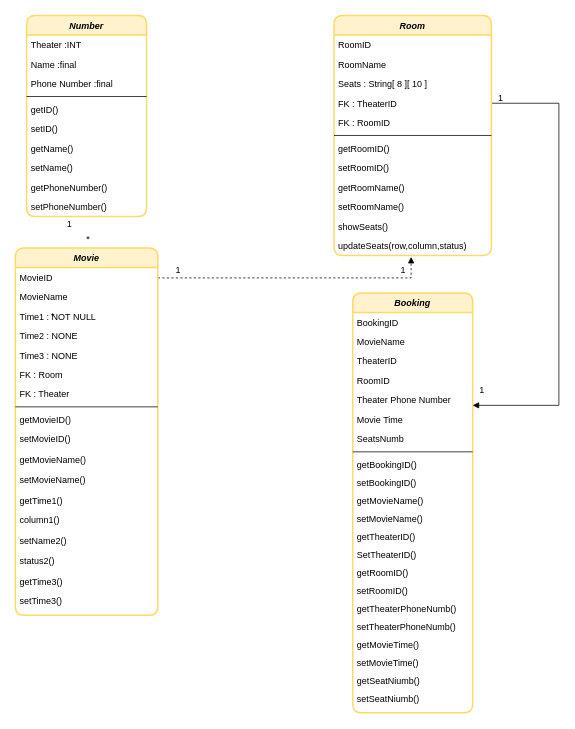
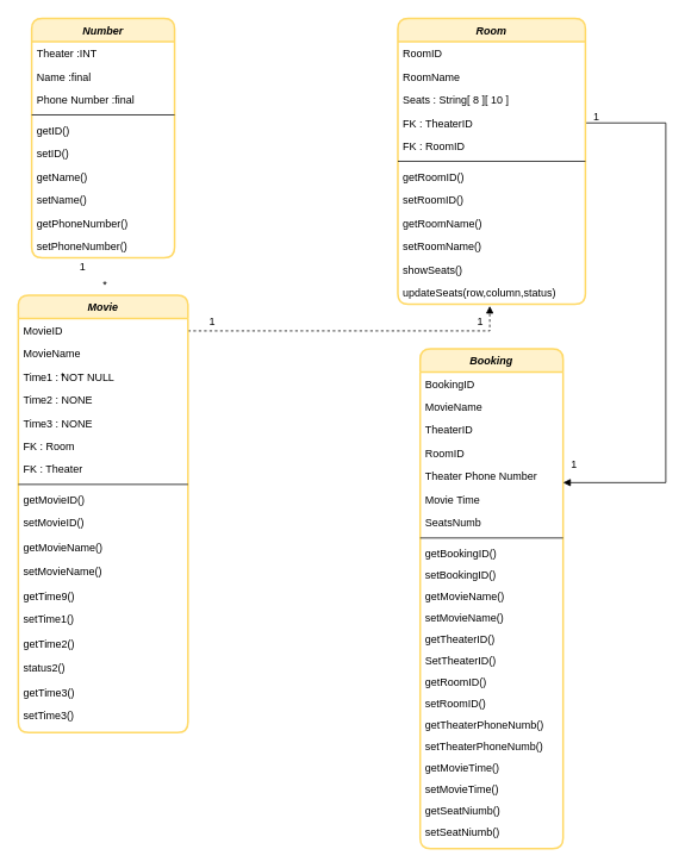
  <mxCell id="0" />
  <mxCell id="1" parent="0" />
  <mxCell id="2" value="Booking" style="swimlane;fontStyle=3;align=center;verticalAlign=top;childLayout=stackLayout;horizontal=1;startSize=26;horizontalStack=0;resizeParent=1;resizeLast=0;collapsible=1;marginBottom=0;rounded=1;shadow=0;strokeWidth=2;fillColor=#fff2cc;strokeColor=#FFD966;" parent="1" vertex="1"><mxGeometry x="470" y="390" width="160" height="560" as="geometry"><mxRectangle x="230" y="140" width="160" height="26" as="alternateBounds" /></mxGeometry></mxCell>
  <mxCell id="3" value="BookingID" style="text;align=left;verticalAlign=top;spacingLeft=4;spacingRight=4;overflow=hidden;rotatable=0;points=[[0,0.5],[1,0.5]];portConstraint=eastwest;" parent="2" vertex="1"><mxGeometry y="26" width="160" height="26" as="geometry" /></mxCell>
  <mxCell id="4" value="MovieName" style="text;align=left;verticalAlign=top;spacingLeft=4;spacingRight=4;overflow=hidden;rotatable=0;points=[[0,0.5],[1,0.5]];portConstraint=eastwest;" parent="2" vertex="1"><mxGeometry y="52" width="160" height="26" as="geometry" /></mxCell>
  <mxCell id="5" value="TheaterID" style="text;align=left;verticalAlign=top;spacingLeft=4;spacingRight=4;overflow=hidden;rotatable=0;points=[[0,0.5],[1,0.5]];portConstraint=eastwest;rounded=0;shadow=0;html=0;" parent="2" vertex="1"><mxGeometry y="78" width="160" height="26" as="geometry" /></mxCell>
  <mxCell id="6" value="RoomID" style="text;align=left;verticalAlign=top;spacingLeft=4;spacingRight=4;overflow=hidden;rotatable=0;points=[[0,0.5],[1,0.5]];portConstraint=eastwest;rounded=0;shadow=0;html=0;" parent="2" vertex="1"><mxGeometry y="104" width="160" height="26" as="geometry" /></mxCell>
  <mxCell id="7" value="Theater Phone Number" style="text;align=left;verticalAlign=top;spacingLeft=4;spacingRight=4;overflow=hidden;rotatable=0;points=[[0,0.5],[1,0.5]];portConstraint=eastwest;rounded=0;shadow=0;html=0;" parent="2" vertex="1"><mxGeometry y="130" width="160" height="26" as="geometry" /></mxCell>
  <mxCell id="8" value="Movie Time" style="text;align=left;verticalAlign=top;spacingLeft=4;spacingRight=4;overflow=hidden;rotatable=0;points=[[0,0.5],[1,0.5]];portConstraint=eastwest;rounded=0;shadow=0;html=0;" parent="2" vertex="1"><mxGeometry y="156" width="160" height="26" as="geometry" /></mxCell>
  <mxCell id="9" value="SeatsNumb" style="text;align=left;verticalAlign=top;spacingLeft=4;spacingRight=4;overflow=hidden;rotatable=0;points=[[0,0.5],[1,0.5]];portConstraint=eastwest;rounded=0;shadow=0;html=0;" parent="2" vertex="1"><mxGeometry y="182" width="160" height="26" as="geometry" /></mxCell>
  <mxCell id="10" value="" style="line;html=1;strokeWidth=1;align=left;verticalAlign=middle;spacingTop=-1;spacingLeft=3;spacingRight=3;rotatable=0;labelPosition=right;points=[];portConstraint=eastwest;" parent="2" vertex="1"><mxGeometry y="208" width="160" height="8" as="geometry" /></mxCell>
  <mxCell id="11" value="getBookingID()" style="text;align=left;verticalAlign=top;spacingLeft=4;spacingRight=4;overflow=hidden;rotatable=0;points=[[0,0.5],[1,0.5]];portConstraint=eastwest;" parent="2" vertex="1"><mxGeometry y="216" width="160" height="24" as="geometry" /></mxCell>
  <mxCell id="12" value="setBookingID()" style="text;align=left;verticalAlign=top;spacingLeft=4;spacingRight=4;overflow=hidden;rotatable=0;points=[[0,0.5],[1,0.5]];portConstraint=eastwest;" parent="2" vertex="1"><mxGeometry y="240" width="160" height="24" as="geometry" /></mxCell>
  <mxCell id="13" value="getMovieName()" style="text;align=left;verticalAlign=top;spacingLeft=4;spacingRight=4;overflow=hidden;rotatable=0;points=[[0,0.5],[1,0.5]];portConstraint=eastwest;" parent="2" vertex="1"><mxGeometry y="264" width="160" height="24" as="geometry" /></mxCell>
  <mxCell id="14" value="setMovieName()" style="text;align=left;verticalAlign=top;spacingLeft=4;spacingRight=4;overflow=hidden;rotatable=0;points=[[0,0.5],[1,0.5]];portConstraint=eastwest;" parent="2" vertex="1"><mxGeometry y="288" width="160" height="24" as="geometry" /></mxCell>
  <mxCell id="15" value="getTheaterID()" style="text;align=left;verticalAlign=top;spacingLeft=4;spacingRight=4;overflow=hidden;rotatable=0;points=[[0,0.5],[1,0.5]];portConstraint=eastwest;" parent="2" vertex="1"><mxGeometry y="312" width="160" height="24" as="geometry" /></mxCell>
  <mxCell id="16" value="SetTheaterID()" style="text;align=left;verticalAlign=top;spacingLeft=4;spacingRight=4;overflow=hidden;rotatable=0;points=[[0,0.5],[1,0.5]];portConstraint=eastwest;" parent="2" vertex="1"><mxGeometry y="336" width="160" height="24" as="geometry" /></mxCell>
  <mxCell id="17" value="getRoomID()" style="text;align=left;verticalAlign=top;spacingLeft=4;spacingRight=4;overflow=hidden;rotatable=0;points=[[0,0.5],[1,0.5]];portConstraint=eastwest;" parent="2" vertex="1"><mxGeometry y="360" width="160" height="24" as="geometry" /></mxCell>
  <mxCell id="18" value="setRoomID()" style="text;align=left;verticalAlign=top;spacingLeft=4;spacingRight=4;overflow=hidden;rotatable=0;points=[[0,0.5],[1,0.5]];portConstraint=eastwest;" parent="2" vertex="1"><mxGeometry y="384" width="160" height="24" as="geometry" /></mxCell>
  <mxCell id="19" value="getTheaterPhoneNumb()" style="text;align=left;verticalAlign=top;spacingLeft=4;spacingRight=4;overflow=hidden;rotatable=0;points=[[0,0.5],[1,0.5]];portConstraint=eastwest;" parent="2" vertex="1"><mxGeometry y="408" width="160" height="24" as="geometry" /></mxCell>
  <mxCell id="20" value="setTheaterPhoneNumb()" style="text;align=left;verticalAlign=top;spacingLeft=4;spacingRight=4;overflow=hidden;rotatable=0;points=[[0,0.5],[1,0.5]];portConstraint=eastwest;" parent="2" vertex="1"><mxGeometry y="432" width="160" height="24" as="geometry" /></mxCell>
  <mxCell id="21" value="getMovieTime()" style="text;align=left;verticalAlign=top;spacingLeft=4;spacingRight=4;overflow=hidden;rotatable=0;points=[[0,0.5],[1,0.5]];portConstraint=eastwest;" parent="2" vertex="1"><mxGeometry y="456" width="160" height="24" as="geometry" /></mxCell>
  <mxCell id="22" value="setMovieTime()" style="text;align=left;verticalAlign=top;spacingLeft=4;spacingRight=4;overflow=hidden;rotatable=0;points=[[0,0.5],[1,0.5]];portConstraint=eastwest;" parent="2" vertex="1"><mxGeometry y="480" width="160" height="24" as="geometry" /></mxCell>
  <mxCell id="23" value="getSeatNiumb()" style="text;align=left;verticalAlign=top;spacingLeft=4;spacingRight=4;overflow=hidden;rotatable=0;points=[[0,0.5],[1,0.5]];portConstraint=eastwest;" parent="2" vertex="1"><mxGeometry y="504" width="160" height="24" as="geometry" /></mxCell>
  <mxCell id="24" value="setSeatNiumb()" style="text;align=left;verticalAlign=top;spacingLeft=4;spacingRight=4;overflow=hidden;rotatable=0;points=[[0,0.5],[1,0.5]];portConstraint=eastwest;" parent="2" vertex="1"><mxGeometry y="528" width="160" height="24" as="geometry" /></mxCell>
  <mxCell id="25" style="edgeStyle=orthogonalEdgeStyle;rounded=0;orthogonalLoop=1;jettySize=auto;html=1;endArrow=block;endFill=1;exitX=1;exitY=0.5;exitDx=0;exitDy=0;" parent="1" source="61" edge="1"><mxGeometry relative="1" as="geometry"><mxPoint x="665" y="210" as="sourcePoint" /><mxPoint x="630" y="540" as="targetPoint" /><Array as="points"><mxPoint x="745" y="137" /><mxPoint x="745" y="540" /><mxPoint x="630" y="540" /></Array></mxGeometry></mxCell>
  <mxCell id="26" value="" style="edgeStyle=orthogonalEdgeStyle;rounded=0;orthogonalLoop=1;jettySize=auto;html=1;endArrow=block;endFill=1;entryX=0.49;entryY=1.079;entryDx=0;entryDy=0;entryPerimeter=0;dashed=1;" parent="1" source="27" target="69" edge="1"><mxGeometry relative="1" as="geometry"><mxPoint x="548" y="350" as="targetPoint" /><Array as="points"><mxPoint x="548" y="370" /></Array></mxGeometry></mxCell>
  <mxCell id="27" value="Movie" style="swimlane;fontStyle=3;align=center;verticalAlign=top;childLayout=stackLayout;horizontal=1;startSize=26;horizontalStack=0;resizeParent=1;resizeLast=0;collapsible=1;marginBottom=0;rounded=1;shadow=0;strokeWidth=2;fillColor=#fff2cc;strokeColor=#FFD966;" parent="1" vertex="1"><mxGeometry x="20" y="330" width="190" height="490" as="geometry"><mxRectangle x="230" y="140" width="160" height="26" as="alternateBounds" /></mxGeometry></mxCell>
  <mxCell id="28" value="MovieID" style="text;align=left;verticalAlign=top;spacingLeft=4;spacingRight=4;overflow=hidden;rotatable=0;points=[[0,0.5],[1,0.5]];portConstraint=eastwest;" parent="27" vertex="1"><mxGeometry y="26" width="190" height="26" as="geometry" /></mxCell>
  <mxCell id="29" value="MovieName " style="text;align=left;verticalAlign=top;spacingLeft=4;spacingRight=4;overflow=hidden;rotatable=0;points=[[0,0.5],[1,0.5]];portConstraint=eastwest;" parent="27" vertex="1"><mxGeometry y="52" width="190" height="26" as="geometry" /></mxCell>
  <mxCell id="30" value="Time1 : NOT NULL" style="text;align=left;verticalAlign=top;spacingLeft=4;spacingRight=4;overflow=hidden;rotatable=0;points=[[0,0.5],[1,0.5]];portConstraint=eastwest;rounded=0;shadow=0;html=0;" parent="27" vertex="1"><mxGeometry y="78" width="190" height="26" as="geometry" /></mxCell>
  <mxCell id="31" value="Time2 : NONE" style="text;align=left;verticalAlign=top;spacingLeft=4;spacingRight=4;overflow=hidden;rotatable=0;points=[[0,0.5],[1,0.5]];portConstraint=eastwest;rounded=0;shadow=0;html=0;" parent="27" vertex="1"><mxGeometry y="104" width="190" height="26" as="geometry" /></mxCell>
  <mxCell id="32" value="Time3 : NONE" style="text;align=left;verticalAlign=top;spacingLeft=4;spacingRight=4;overflow=hidden;rotatable=0;points=[[0,0.5],[1,0.5]];portConstraint=eastwest;rounded=0;shadow=0;html=0;" parent="27" vertex="1"><mxGeometry y="130" width="190" height="26" as="geometry" /></mxCell>
  <mxCell id="33" value="FK : Room" style="text;align=left;verticalAlign=top;spacingLeft=4;spacingRight=4;overflow=hidden;rotatable=0;points=[[0,0.5],[1,0.5]];portConstraint=eastwest;rounded=0;shadow=0;html=0;" parent="27" vertex="1"><mxGeometry y="156" width="190" height="26" as="geometry" /></mxCell>
  <mxCell id="34" value="FK : Theater&#10;" style="text;align=left;verticalAlign=top;spacingLeft=4;spacingRight=4;overflow=hidden;rotatable=0;points=[[0,0.5],[1,0.5]];portConstraint=eastwest;rounded=0;shadow=0;html=0;" parent="27" vertex="1"><mxGeometry y="182" width="190" height="26" as="geometry" /></mxCell>
  <mxCell id="35" value="" style="line;html=1;strokeWidth=1;align=left;verticalAlign=middle;spacingTop=-1;spacingLeft=3;spacingRight=3;rotatable=0;labelPosition=right;points=[];portConstraint=eastwest;" parent="27" vertex="1"><mxGeometry y="208" width="190" height="8" as="geometry" /></mxCell>
  <mxCell id="36" value="getMovieID()" style="text;align=left;verticalAlign=top;spacingLeft=4;spacingRight=4;overflow=hidden;rotatable=0;points=[[0,0.5],[1,0.5]];portConstraint=eastwest;" parent="27" vertex="1"><mxGeometry y="216" width="190" height="26" as="geometry" /></mxCell>
  <mxCell id="37" value="setMovieID()" style="text;align=left;verticalAlign=top;spacingLeft=4;spacingRight=4;overflow=hidden;rotatable=0;points=[[0,0.5],[1,0.5]];portConstraint=eastwest;" parent="27" vertex="1"><mxGeometry y="242" width="190" height="28" as="geometry" /></mxCell>
  <mxCell id="38" value="getMovieName()" style="text;align=left;verticalAlign=top;spacingLeft=4;spacingRight=4;overflow=hidden;rotatable=0;points=[[0,0.5],[1,0.5]];portConstraint=eastwest;" parent="27" vertex="1"><mxGeometry y="270" width="190" height="26" as="geometry" /></mxCell>
  <mxCell id="39" value="setMovieName()" style="text;align=left;verticalAlign=top;spacingLeft=4;spacingRight=4;overflow=hidden;rotatable=0;points=[[0,0.5],[1,0.5]];portConstraint=eastwest;" parent="27" vertex="1"><mxGeometry y="296" width="190" height="28" as="geometry" /></mxCell>
- <mxCell id="40" value="getTime1()" style="text;align=left;verticalAlign=top;spacingLeft=4;spacingRight=4;overflow=hidden;rotatable=0;points=[[0,0.5],[1,0.5]];portConstraint=eastwest;" parent="27" vertex="1"><mxGeometry y="324" width="190" height="26" as="geometry" /></mxCell>
- <mxCell id="41" value="column1()" style="text;align=left;verticalAlign=top;spacingLeft=4;spacingRight=4;overflow=hidden;rotatable=0;points=[[0,0.5],[1,0.5]];portConstraint=eastwest;" parent="27" vertex="1"><mxGeometry y="350" width="190" height="28" as="geometry" /></mxCell>
- <mxCell id="42" value="setName2()" style="text;align=left;verticalAlign=top;spacingLeft=4;spacingRight=4;overflow=hidden;rotatable=0;points=[[0,0.5],[1,0.5]];portConstraint=eastwest;" parent="27" vertex="1"><mxGeometry y="378" width="190" height="26" as="geometry" /></mxCell>
+ <mxCell id="40" value="getTime9()" style="text;align=left;verticalAlign=top;spacingLeft=4;spacingRight=4;overflow=hidden;rotatable=0;points=[[0,0.5],[1,0.5]];portConstraint=eastwest;" parent="27" vertex="1"><mxGeometry y="324" width="190" height="26" as="geometry" /></mxCell>
+ <mxCell id="41" value="setTime1()" style="text;align=left;verticalAlign=top;spacingLeft=4;spacingRight=4;overflow=hidden;rotatable=0;points=[[0,0.5],[1,0.5]];portConstraint=eastwest;" parent="27" vertex="1"><mxGeometry y="350" width="190" height="28" as="geometry" /></mxCell>
+ <mxCell id="42" value="getTime2()" style="text;align=left;verticalAlign=top;spacingLeft=4;spacingRight=4;overflow=hidden;rotatable=0;points=[[0,0.5],[1,0.5]];portConstraint=eastwest;" parent="27" vertex="1"><mxGeometry y="378" width="190" height="26" as="geometry" /></mxCell>
  <mxCell id="43" value="status2()" style="text;align=left;verticalAlign=top;spacingLeft=4;spacingRight=4;overflow=hidden;rotatable=0;points=[[0,0.5],[1,0.5]];portConstraint=eastwest;" parent="27" vertex="1"><mxGeometry y="404" width="190" height="28" as="geometry" /></mxCell>
  <mxCell id="44" value="getTime3()" style="text;align=left;verticalAlign=top;spacingLeft=4;spacingRight=4;overflow=hidden;rotatable=0;points=[[0,0.5],[1,0.5]];portConstraint=eastwest;" parent="27" vertex="1"><mxGeometry y="432" width="190" height="26" as="geometry" /></mxCell>
  <mxCell id="45" value="setTime3()" style="text;align=left;verticalAlign=top;spacingLeft=4;spacingRight=4;overflow=hidden;rotatable=0;points=[[0,0.5],[1,0.5]];portConstraint=eastwest;" parent="27" vertex="1"><mxGeometry y="458" width="190" height="28" as="geometry" /></mxCell>
  <mxCell id="46" value="Number" style="swimlane;fontStyle=3;align=center;verticalAlign=top;childLayout=stackLayout;horizontal=1;startSize=26;horizontalStack=0;resizeParent=1;resizeLast=0;collapsible=1;marginBottom=0;rounded=1;shadow=0;strokeWidth=2;swimlaneFillColor=#ffffff;fillColor=#fff2cc;strokeColor=#FFD966;fontFamily=Helvetica;" parent="1" vertex="1"><mxGeometry x="35" y="20" width="160" height="268" as="geometry"><mxRectangle x="230" y="140" width="160" height="26" as="alternateBounds" /></mxGeometry></mxCell>
  <mxCell id="47" value="Theater :INT" style="text;align=left;verticalAlign=top;spacingLeft=4;spacingRight=4;overflow=hidden;rotatable=0;points=[[0,0.5],[1,0.5]];portConstraint=eastwest;" parent="46" vertex="1"><mxGeometry y="26" width="160" height="26" as="geometry" /></mxCell>
  <mxCell id="48" value="Name :final&#10;" style="text;align=left;verticalAlign=top;spacingLeft=4;spacingRight=4;overflow=hidden;rotatable=0;points=[[0,0.5],[1,0.5]];portConstraint=eastwest;" parent="46" vertex="1"><mxGeometry y="52" width="160" height="26" as="geometry" /></mxCell>
  <mxCell id="49" value="Phone Number :final" style="text;align=left;verticalAlign=top;spacingLeft=4;spacingRight=4;overflow=hidden;rotatable=0;points=[[0,0.5],[1,0.5]];portConstraint=eastwest;rounded=0;shadow=0;html=0;" parent="46" vertex="1"><mxGeometry y="78" width="160" height="26" as="geometry" /></mxCell>
  <mxCell id="50" value="" style="line;html=1;strokeWidth=1;align=left;verticalAlign=middle;spacingTop=-1;spacingLeft=3;spacingRight=3;rotatable=0;labelPosition=right;points=[];portConstraint=eastwest;" parent="46" vertex="1"><mxGeometry y="104" width="160" height="8" as="geometry" /></mxCell>
  <mxCell id="51" value="getID()" style="text;align=left;verticalAlign=top;spacingLeft=4;spacingRight=4;overflow=hidden;rotatable=0;points=[[0,0.5],[1,0.5]];portConstraint=eastwest;" parent="46" vertex="1"><mxGeometry y="112" width="160" height="26" as="geometry" /></mxCell>
  <mxCell id="52" value="setID()" style="text;align=left;verticalAlign=top;spacingLeft=4;spacingRight=4;overflow=hidden;rotatable=0;points=[[0,0.5],[1,0.5]];portConstraint=eastwest;" parent="46" vertex="1"><mxGeometry y="138" width="160" height="26" as="geometry" /></mxCell>
  <mxCell id="53" value="getName()" style="text;align=left;verticalAlign=top;spacingLeft=4;spacingRight=4;overflow=hidden;rotatable=0;points=[[0,0.5],[1,0.5]];portConstraint=eastwest;" parent="46" vertex="1"><mxGeometry y="164" width="160" height="26" as="geometry" /></mxCell>
  <mxCell id="54" value="setName()" style="text;align=left;verticalAlign=top;spacingLeft=4;spacingRight=4;overflow=hidden;rotatable=0;points=[[0,0.5],[1,0.5]];portConstraint=eastwest;" parent="46" vertex="1"><mxGeometry y="190" width="160" height="26" as="geometry" /></mxCell>
  <mxCell id="55" value="getPhoneNumber()" style="text;align=left;verticalAlign=top;spacingLeft=4;spacingRight=4;overflow=hidden;rotatable=0;points=[[0,0.5],[1,0.5]];portConstraint=eastwest;" parent="46" vertex="1"><mxGeometry y="216" width="160" height="26" as="geometry" /></mxCell>
  <mxCell id="56" value="setPhoneNumber()" style="text;align=left;verticalAlign=top;spacingLeft=4;spacingRight=4;overflow=hidden;rotatable=0;points=[[0,0.5],[1,0.5]];portConstraint=eastwest;" parent="46" vertex="1"><mxGeometry y="242" width="160" height="26" as="geometry" /></mxCell>
  <mxCell id="57" value="Room" style="swimlane;fontStyle=3;align=center;verticalAlign=top;childLayout=stackLayout;horizontal=1;startSize=26;horizontalStack=0;resizeParent=1;resizeLast=0;collapsible=1;marginBottom=0;rounded=1;shadow=0;strokeWidth=2;fillColor=#fff2cc;strokeColor=#FFD966;" parent="1" vertex="1"><mxGeometry x="445" y="20" width="210" height="320" as="geometry"><mxRectangle x="230" y="140" width="160" height="26" as="alternateBounds" /></mxGeometry></mxCell>
  <mxCell id="58" value="RoomID" style="text;align=left;verticalAlign=top;spacingLeft=4;spacingRight=4;overflow=hidden;rotatable=0;points=[[0,0.5],[1,0.5]];portConstraint=eastwest;" parent="57" vertex="1"><mxGeometry y="26" width="210" height="26" as="geometry" /></mxCell>
  <mxCell id="59" value="RoomName" style="text;align=left;verticalAlign=top;spacingLeft=4;spacingRight=4;overflow=hidden;rotatable=0;points=[[0,0.5],[1,0.5]];portConstraint=eastwest;rounded=0;shadow=0;html=0;" parent="57" vertex="1"><mxGeometry y="52" width="210" height="26" as="geometry" /></mxCell>
  <mxCell id="60" value="Seats : String[ 8 ][ 10 ]" style="text;align=left;verticalAlign=top;spacingLeft=4;spacingRight=4;overflow=hidden;rotatable=0;points=[[0,0.5],[1,0.5]];portConstraint=eastwest;rounded=0;shadow=0;html=0;" parent="57" vertex="1"><mxGeometry y="78" width="210" height="26" as="geometry" /></mxCell>
  <mxCell id="61" value="FK : TheaterID" style="text;align=left;verticalAlign=top;spacingLeft=4;spacingRight=4;overflow=hidden;rotatable=0;points=[[0,0.5],[1,0.5]];portConstraint=eastwest;rounded=0;shadow=0;html=0;" parent="57" vertex="1"><mxGeometry y="104" width="210" height="26" as="geometry" /></mxCell>
  <mxCell id="62" value="FK : RoomID" style="text;align=left;verticalAlign=top;spacingLeft=4;spacingRight=4;overflow=hidden;rotatable=0;points=[[0,0.5],[1,0.5]];portConstraint=eastwest;rounded=0;shadow=0;html=0;" parent="57" vertex="1"><mxGeometry y="130" width="210" height="26" as="geometry" /></mxCell>
  <mxCell id="63" value="" style="line;html=1;strokeWidth=1;align=left;verticalAlign=middle;spacingTop=-1;spacingLeft=3;spacingRight=3;rotatable=0;labelPosition=right;points=[];portConstraint=eastwest;" parent="57" vertex="1"><mxGeometry y="156" width="210" height="8" as="geometry" /></mxCell>
  <mxCell id="64" value="getRoomID()" style="text;align=left;verticalAlign=top;spacingLeft=4;spacingRight=4;overflow=hidden;rotatable=0;points=[[0,0.5],[1,0.5]];portConstraint=eastwest;" parent="57" vertex="1"><mxGeometry y="164" width="210" height="26" as="geometry" /></mxCell>
  <mxCell id="65" value="setRoomID()" style="text;align=left;verticalAlign=top;spacingLeft=4;spacingRight=4;overflow=hidden;rotatable=0;points=[[0,0.5],[1,0.5]];portConstraint=eastwest;" parent="57" vertex="1"><mxGeometry y="190" width="210" height="26" as="geometry" /></mxCell>
  <mxCell id="66" value="getRoomName()" style="text;align=left;verticalAlign=top;spacingLeft=4;spacingRight=4;overflow=hidden;rotatable=0;points=[[0,0.5],[1,0.5]];portConstraint=eastwest;" parent="57" vertex="1"><mxGeometry y="216" width="210" height="26" as="geometry" /></mxCell>
  <mxCell id="67" value="setRoomName()" style="text;align=left;verticalAlign=top;spacingLeft=4;spacingRight=4;overflow=hidden;rotatable=0;points=[[0,0.5],[1,0.5]];portConstraint=eastwest;" parent="57" vertex="1"><mxGeometry y="242" width="210" height="26" as="geometry" /></mxCell>
  <mxCell id="68" value="showSeats()" style="text;align=left;verticalAlign=top;spacingLeft=4;spacingRight=4;overflow=hidden;rotatable=0;points=[[0,0.5],[1,0.5]];portConstraint=eastwest;" parent="57" vertex="1"><mxGeometry y="268" width="210" height="26" as="geometry" /></mxCell>
  <mxCell id="69" value="updateSeats(row,column,status)" style="text;align=left;verticalAlign=top;spacingLeft=4;spacingRight=4;overflow=hidden;rotatable=0;points=[[0,0.5],[1,0.5]];portConstraint=eastwest;" parent="57" vertex="1"><mxGeometry y="294" width="210" height="26" as="geometry" /></mxCell>
  <mxCell id="70" value="*" style="text;html=1;align=center;verticalAlign=middle;resizable=0;points=[];autosize=1;" parent="1" vertex="1"><mxGeometry x="60" y="411" width="20" height="20" as="geometry" /></mxCell>
  <mxCell id="71" value="1" style="text;html=1;strokeColor=none;fillColor=none;align=center;verticalAlign=middle;whiteSpace=wrap;rounded=0;" vertex="1" parent="1"><mxGeometry x="80" y="288" width="25" height="20" as="geometry" /></mxCell>
  <mxCell id="72" value="*" style="text;html=1;strokeColor=none;fillColor=none;align=center;verticalAlign=middle;whiteSpace=wrap;rounded=0;" vertex="1" parent="1"><mxGeometry x="105" y="308" width="25" height="20" as="geometry" /></mxCell>
  <mxCell id="73" value="1" style="text;html=1;strokeColor=none;fillColor=none;align=center;verticalAlign=middle;whiteSpace=wrap;rounded=0;" vertex="1" parent="1"><mxGeometry x="225" y="350" width="25" height="20" as="geometry" /></mxCell>
  <mxCell id="74" value="1" style="text;html=1;strokeColor=none;fillColor=none;align=center;verticalAlign=middle;whiteSpace=wrap;rounded=0;" vertex="1" parent="1"><mxGeometry x="525" y="350" width="25" height="20" as="geometry" /></mxCell>
  <mxCell id="75" value="1" style="text;html=1;strokeColor=none;fillColor=none;align=center;verticalAlign=middle;whiteSpace=wrap;rounded=0;" vertex="1" parent="1"><mxGeometry x="655" y="120" width="25" height="20" as="geometry" /></mxCell>
  <mxCell id="76" value="1" style="text;html=1;strokeColor=none;fillColor=none;align=center;verticalAlign=middle;whiteSpace=wrap;rounded=0;" vertex="1" parent="1"><mxGeometry x="630" y="510" width="25" height="20" as="geometry" /></mxCell>
